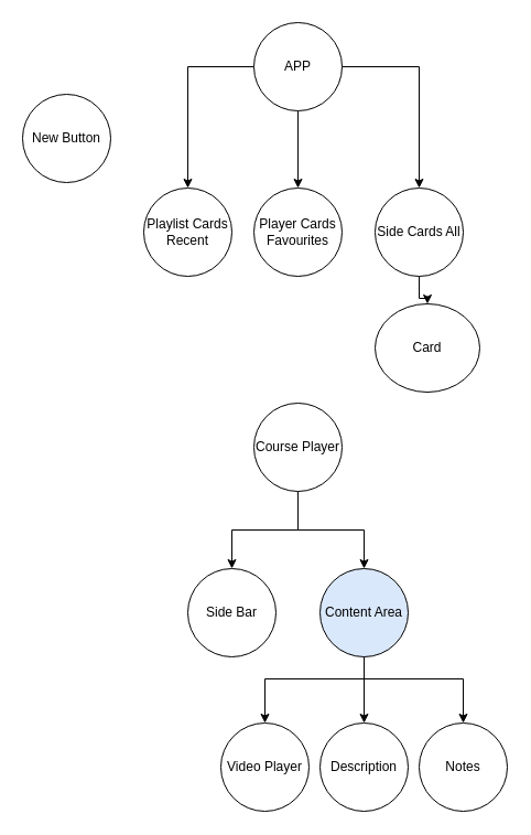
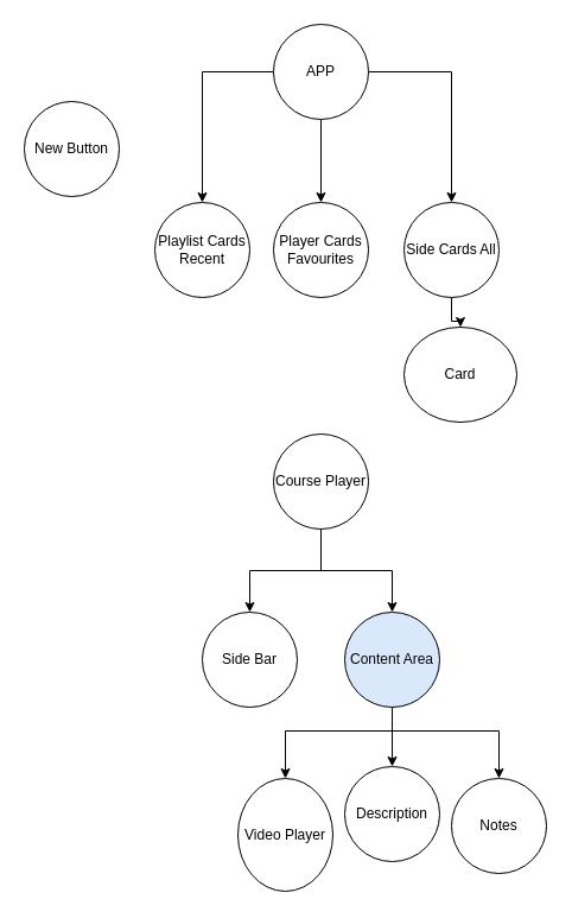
  <mxCell id="0" />
  <mxCell id="1" parent="0" />
  <mxCell id="2" style="edgeStyle=orthogonalEdgeStyle;rounded=0;orthogonalLoop=1;jettySize=auto;html=1;entryX=0.5;entryY=0;entryDx=0;entryDy=0;" edge="1" parent="1" source="5" target="9"><mxGeometry relative="1" as="geometry" /></mxCell>
  <mxCell id="3" style="edgeStyle=orthogonalEdgeStyle;rounded=0;orthogonalLoop=1;jettySize=auto;html=1;" edge="1" parent="1" source="5" target="8"><mxGeometry relative="1" as="geometry" /></mxCell>
  <mxCell id="4" style="edgeStyle=orthogonalEdgeStyle;rounded=0;orthogonalLoop=1;jettySize=auto;html=1;" edge="1" parent="1" source="5" target="7"><mxGeometry relative="1" as="geometry" /></mxCell>
  <mxCell id="5" value="APP" style="ellipse;whiteSpace=wrap;html=1;aspect=fixed;" vertex="1" parent="1"><mxGeometry x="230" y="20" width="80" height="80" as="geometry" /></mxCell>
  <mxCell id="6" style="edgeStyle=orthogonalEdgeStyle;rounded=0;orthogonalLoop=1;jettySize=auto;html=1;" edge="1" parent="1" source="7" target="10"><mxGeometry relative="1" as="geometry" /></mxCell>
  <mxCell id="7" value="Side Cards All" style="ellipse;whiteSpace=wrap;html=1;aspect=fixed;" vertex="1" parent="1"><mxGeometry x="340" y="170" width="80" height="80" as="geometry" /></mxCell>
  <mxCell id="8" value="Player Cards Favourites" style="ellipse;whiteSpace=wrap;html=1;aspect=fixed;" vertex="1" parent="1"><mxGeometry x="230" y="170" width="80" height="80" as="geometry" /></mxCell>
  <mxCell id="9" value="Playlist Cards Recent" style="ellipse;whiteSpace=wrap;html=1;aspect=fixed;" vertex="1" parent="1"><mxGeometry x="130" y="170" width="80" height="80" as="geometry" /></mxCell>
  <mxCell id="10" value="Card" style="ellipse;whiteSpace=wrap;html=1;aspect=fixed;" vertex="1" parent="1"><mxGeometry x="340" y="275" width="95" height="80" as="geometry" /></mxCell>
  <mxCell id="11" value="New Button" style="ellipse;whiteSpace=wrap;html=1;aspect=fixed;" vertex="1" parent="1"><mxGeometry x="20" y="85" width="80" height="80" as="geometry" /></mxCell>
  <mxCell id="12" style="edgeStyle=orthogonalEdgeStyle;rounded=0;orthogonalLoop=1;jettySize=auto;html=1;" edge="1" parent="1" source="14" target="19"><mxGeometry relative="1" as="geometry" /></mxCell>
  <mxCell id="13" style="edgeStyle=orthogonalEdgeStyle;rounded=0;orthogonalLoop=1;jettySize=auto;html=1;entryX=0.5;entryY=0;entryDx=0;entryDy=0;" edge="1" parent="1" source="14" target="18"><mxGeometry relative="1" as="geometry" /></mxCell>
  <mxCell id="14" value="Course P&lt;span style=&quot;color: rgba(0, 0, 0, 0); font-family: monospace; font-size: 0px; text-align: start; text-wrap: nowrap;&quot;&gt;%3CmxGraphModel%3E%3Croot%3E%3CmxCell%20id%3D%220%22%2F%3E%3CmxCell%20id%3D%221%22%20parent%3D%220%22%2F%3E%3CmxCell%20id%3D%222%22%20value%3D%22APP%22%20style%3D%22ellipse%3BwhiteSpace%3Dwrap%3Bhtml%3D1%3Baspect%3Dfixed%3B%22%20vertex%3D%221%22%20parent%3D%221%22%3E%3CmxGeometry%20x%3D%22385%22%20y%3D%2240%22%20width%3D%2280%22%20height%3D%2280%22%20as%3D%22geometry%22%2F%3E%3C%2FmxCell%3E%3C%2Froot%3E%3C%2FmxGraphModel%3E&lt;/span&gt;&lt;span style=&quot;color: rgba(0, 0, 0, 0); font-family: monospace; font-size: 0px; text-align: start; text-wrap: nowrap;&quot;&gt;%3CmxGraphModel%3E%3Croot%3E%3CmxCell%20id%3D%220%22%2F%3E%3CmxCell%20id%3D%221%22%20parent%3D%220%22%2F%3E%3CmxCell%20id%3D%222%22%20value%3D%22APP%22%20style%3D%22ellipse%3BwhiteSpace%3Dwrap%3Bhtml%3D1%3Baspect%3Dfixed%3B%22%20vertex%3D%221%22%20parent%3D%221%22%3E%3CmxGeometry%20x%3D%22385%22%20y%3D%2240%22%20width%3D%2280%22%20height%3D%2280%22%20as%3D%22geometry%22%2F%3E%3C%2FmxCell%3E%3C%2Froot%3E%3C%2FmxGraphModel%3E&lt;/span&gt;layer" style="ellipse;whiteSpace=wrap;html=1;aspect=fixed;" vertex="1" parent="1"><mxGeometry x="230" y="365" width="80" height="80" as="geometry" /></mxCell>
  <mxCell id="15" style="edgeStyle=orthogonalEdgeStyle;rounded=0;orthogonalLoop=1;jettySize=auto;html=1;entryX=0.5;entryY=0;entryDx=0;entryDy=0;" edge="1" parent="1" source="18" target="22"><mxGeometry relative="1" as="geometry"><Array as="points"><mxPoint x="330" y="615" /><mxPoint x="240" y="615" /></Array></mxGeometry></mxCell>
  <mxCell id="16" style="edgeStyle=orthogonalEdgeStyle;rounded=0;orthogonalLoop=1;jettySize=auto;html=1;" edge="1" parent="1" source="18" target="21"><mxGeometry relative="1" as="geometry" /></mxCell>
  <mxCell id="17" style="edgeStyle=orthogonalEdgeStyle;rounded=0;orthogonalLoop=1;jettySize=auto;html=1;entryX=0.5;entryY=0;entryDx=0;entryDy=0;" edge="1" parent="1" source="18" target="20"><mxGeometry relative="1" as="geometry"><Array as="points"><mxPoint x="330" y="615" /><mxPoint x="420" y="615" /></Array></mxGeometry></mxCell>
  <mxCell id="18" value="Content Area" style="ellipse;whiteSpace=wrap;html=1;aspect=fixed;fillColor=#dae8fc;" vertex="1" parent="1"><mxGeometry x="290" y="515" width="80" height="80" as="geometry" /></mxCell>
  <mxCell id="19" value="Side Bar" style="ellipse;whiteSpace=wrap;html=1;aspect=fixed;" vertex="1" parent="1"><mxGeometry x="170" y="515" width="80" height="80" as="geometry" /></mxCell>
  <mxCell id="20" value="Notes" style="ellipse;whiteSpace=wrap;html=1;aspect=fixed;" vertex="1" parent="1"><mxGeometry x="380" y="655" width="80" height="80" as="geometry" /></mxCell>
- <mxCell id="21" value="Description" style="ellipse;whiteSpace=wrap;html=1;aspect=fixed;" vertex="1" parent="1"><mxGeometry x="290" y="655" width="80" height="80" as="geometry" /></mxCell>
- <mxCell id="22" value="Video Player" style="ellipse;whiteSpace=wrap;html=1;aspect=fixed;" vertex="1" parent="1"><mxGeometry x="200" y="655" width="80" height="80" as="geometry" /></mxCell>
+ <mxCell id="21" value="Description" style="ellipse;whiteSpace=wrap;html=1;aspect=fixed;" vertex="1" parent="1"><mxGeometry x="290" y="645" width="80" height="80" as="geometry" /></mxCell>
+ <mxCell id="22" value="Video Player" style="ellipse;whiteSpace=wrap;html=1;aspect=fixed;" vertex="1" parent="1"><mxGeometry x="200" y="655" width="80" height="95" as="geometry" /></mxCell>
